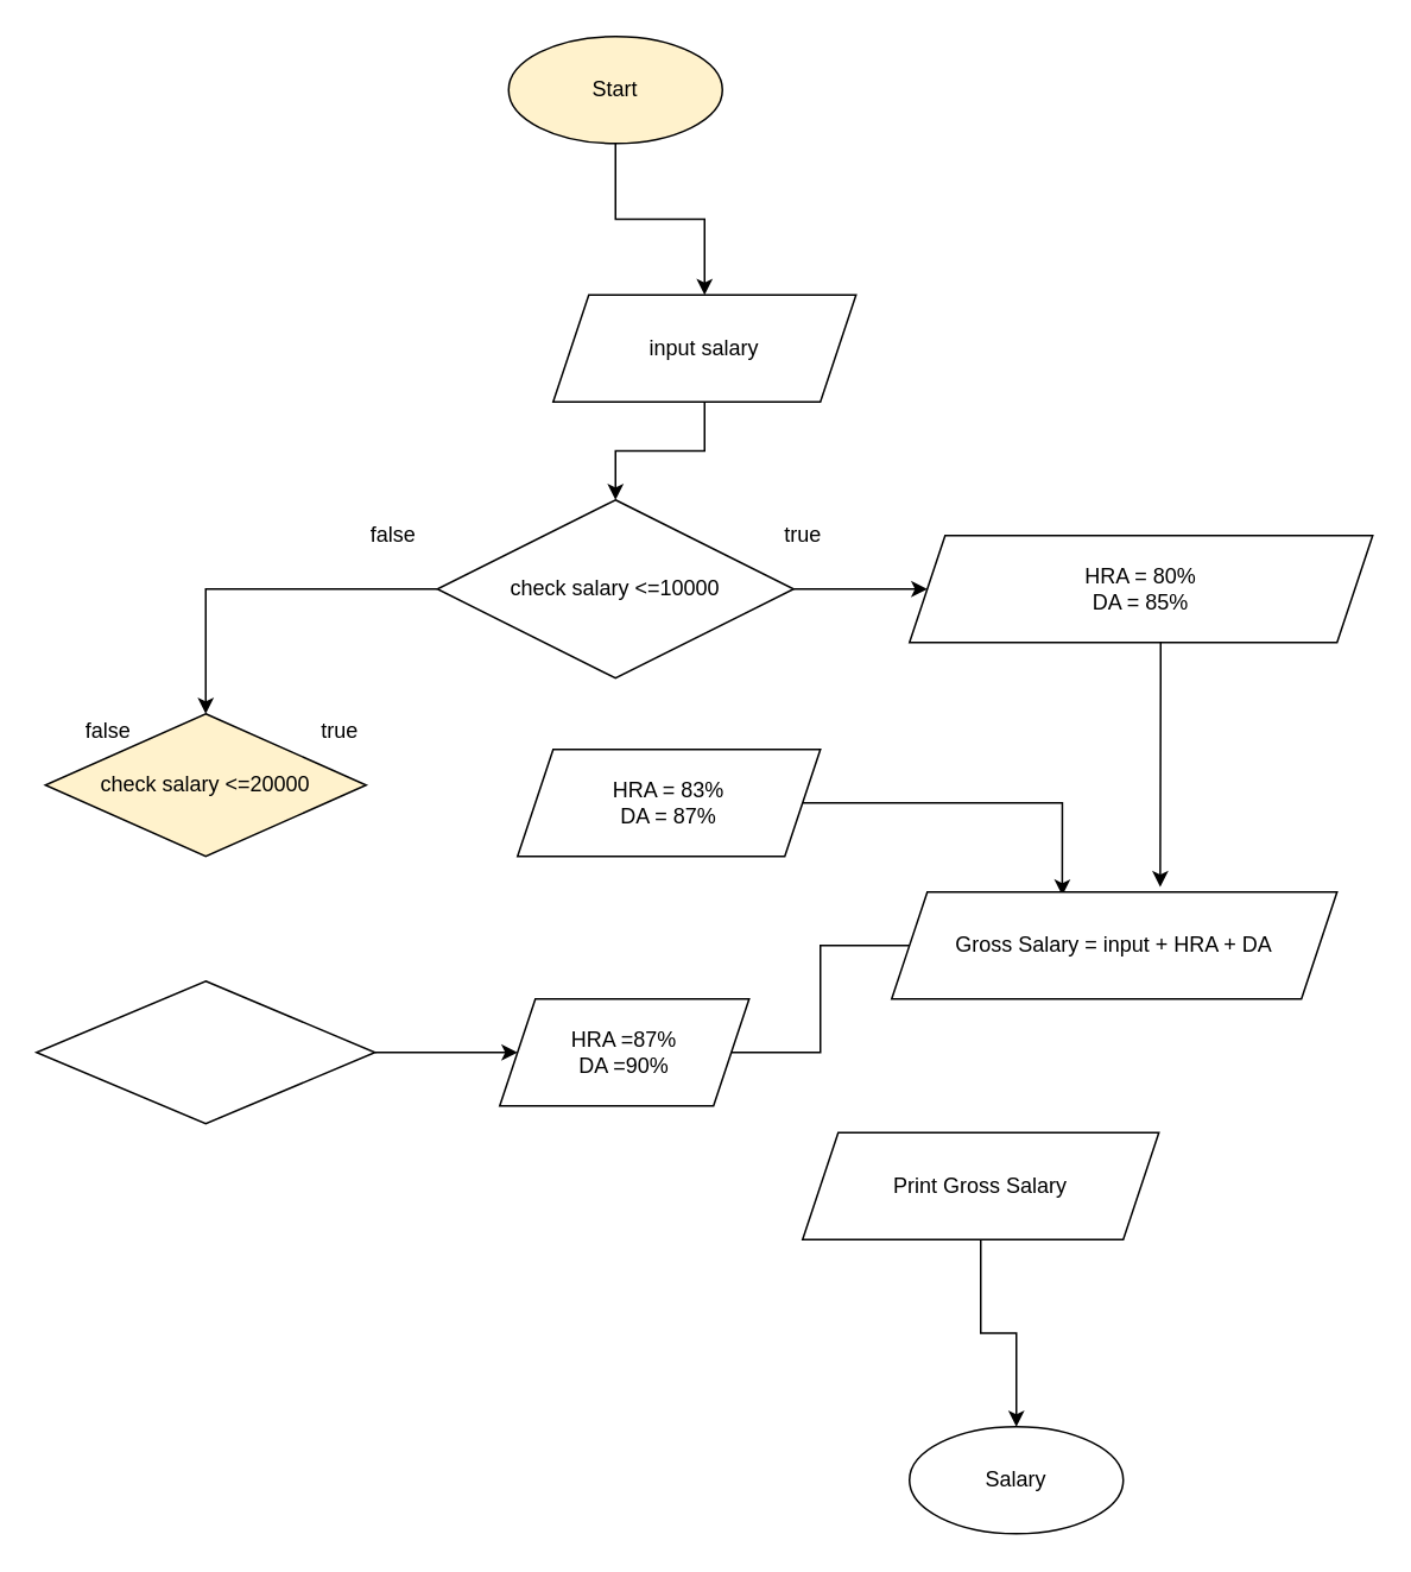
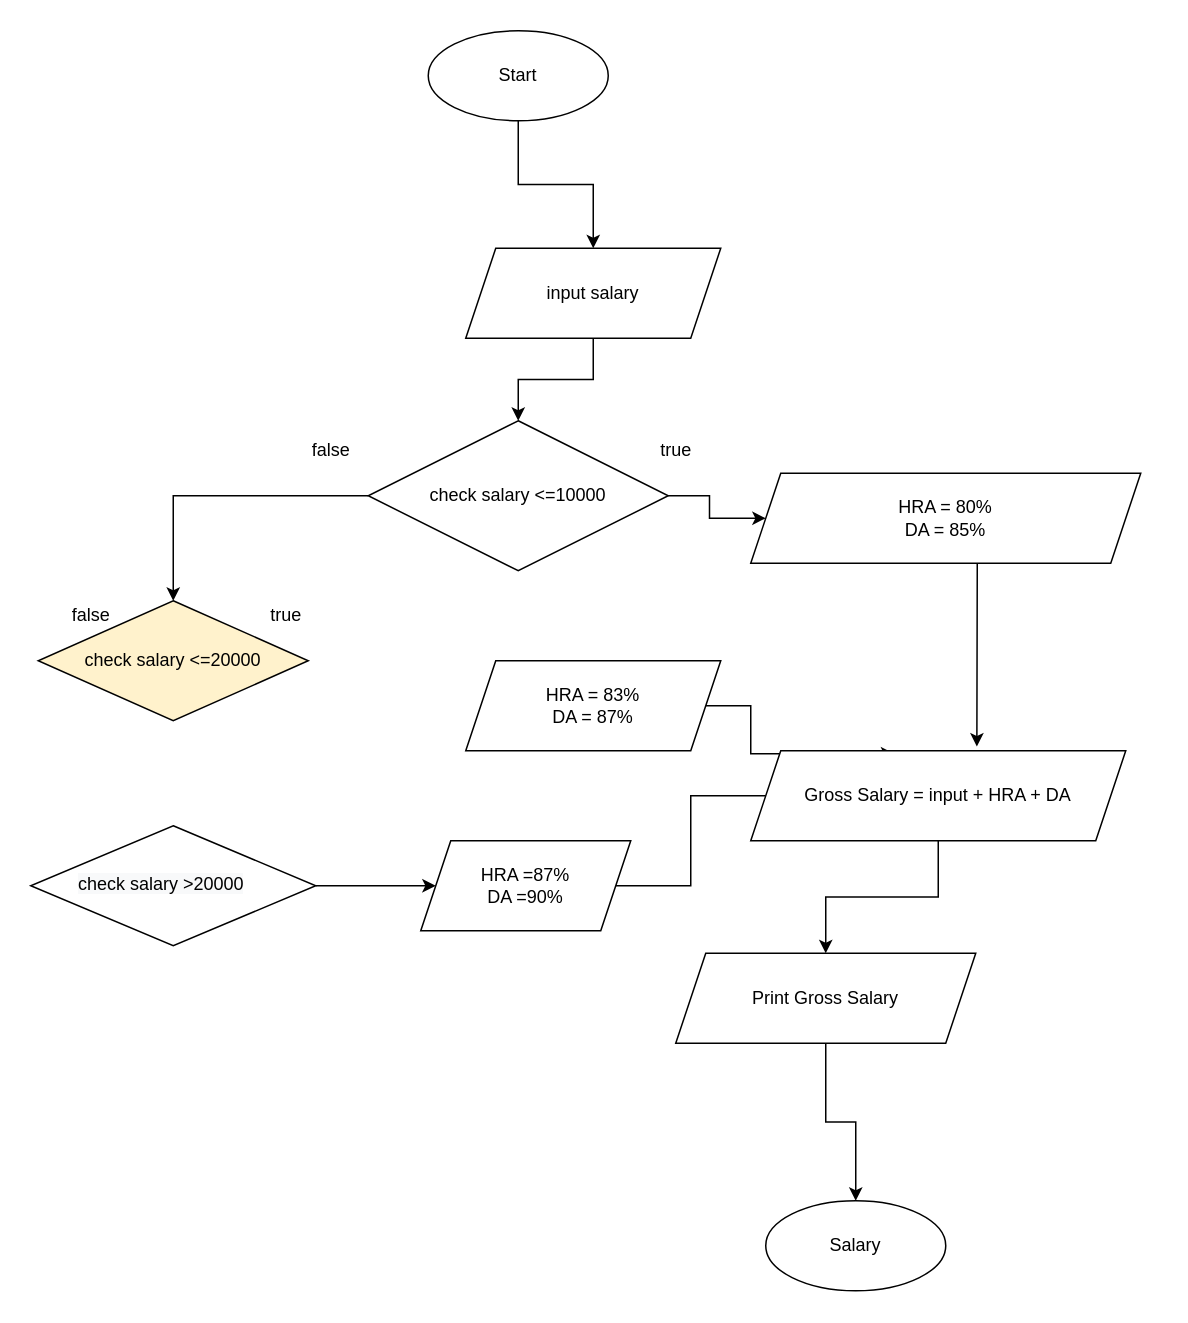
  <mxCell id="0" />
  <mxCell id="1" parent="0" />
  <mxCell id="2" style="edgeStyle=orthogonalEdgeStyle;rounded=0;orthogonalLoop=1;jettySize=auto;html=1;entryX=0.5;entryY=0;entryDx=0;entryDy=0;" edge="1" parent="1" source="3" target="5"><mxGeometry relative="1" as="geometry" /></mxCell>
- <mxCell id="3" value="Start" style="ellipse;whiteSpace=wrap;html=1;fillColor=#fff2cc;" vertex="1" parent="1"><mxGeometry x="285" y="20" width="120" height="60" as="geometry" /></mxCell>
+ <mxCell id="3" value="Start" style="ellipse;whiteSpace=wrap;html=1;" vertex="1" parent="1"><mxGeometry x="285" y="20" width="120" height="60" as="geometry" /></mxCell>
  <mxCell id="4" style="edgeStyle=orthogonalEdgeStyle;rounded=0;orthogonalLoop=1;jettySize=auto;html=1;entryX=0.5;entryY=0;entryDx=0;entryDy=0;" edge="1" parent="1" source="5" target="8"><mxGeometry relative="1" as="geometry" /></mxCell>
  <mxCell id="5" value="input salary" style="shape=parallelogram;perimeter=parallelogramPerimeter;whiteSpace=wrap;html=1;fixedSize=1;" vertex="1" parent="1"><mxGeometry x="310" y="165" width="170" height="60" as="geometry" /></mxCell>
  <mxCell id="6" style="edgeStyle=orthogonalEdgeStyle;rounded=0;orthogonalLoop=1;jettySize=auto;html=1;entryX=0.5;entryY=0;entryDx=0;entryDy=0;" edge="1" parent="1" source="8" target="11"><mxGeometry relative="1" as="geometry" /></mxCell>
  <mxCell id="7" style="edgeStyle=orthogonalEdgeStyle;rounded=0;orthogonalLoop=1;jettySize=auto;html=1;entryX=0;entryY=0.5;entryDx=0;entryDy=0;" edge="1" parent="1" source="8" target="10"><mxGeometry relative="1" as="geometry" /></mxCell>
  <mxCell id="8" value="check salary &amp;lt;=10000" style="rhombus;whiteSpace=wrap;html=1;" vertex="1" parent="1"><mxGeometry x="245" y="280" width="200" height="100" as="geometry" /></mxCell>
  <mxCell id="9" style="edgeStyle=orthogonalEdgeStyle;rounded=0;orthogonalLoop=1;jettySize=auto;html=1;entryX=0.603;entryY=-0.047;entryDx=0;entryDy=0;entryPerimeter=0;" edge="1" parent="1" source="10" target="15"><mxGeometry relative="1" as="geometry"><Array as="points"><mxPoint x="651" y="380" /><mxPoint x="651" y="380" /></Array></mxGeometry></mxCell>
- <mxCell id="10" value="HRA = 80%&lt;br&gt;DA = 85%" style="shape=parallelogram;perimeter=parallelogramPerimeter;whiteSpace=wrap;html=1;fixedSize=1;" vertex="1" parent="1"><mxGeometry x="510" y="300" width="260" height="60" as="geometry" /></mxCell>
+ <mxCell id="10" value="HRA = 80%&lt;br&gt;DA = 85%" style="shape=parallelogram;perimeter=parallelogramPerimeter;whiteSpace=wrap;html=1;fixedSize=1;" vertex="1" parent="1"><mxGeometry x="500" y="315" width="260" height="60" as="geometry" /></mxCell>
  <mxCell id="11" value="&lt;span&gt;check salary &amp;lt;=20000&lt;/span&gt;" style="rhombus;whiteSpace=wrap;html=1;fillColor=#fff2cc;" vertex="1" parent="1"><mxGeometry x="25" y="400" width="180" height="80" as="geometry" /></mxCell>
  <mxCell id="12" style="edgeStyle=orthogonalEdgeStyle;rounded=0;orthogonalLoop=1;jettySize=auto;html=1;entryX=0.383;entryY=0.033;entryDx=0;entryDy=0;entryPerimeter=0;" edge="1" parent="1" source="13" target="15"><mxGeometry relative="1" as="geometry" /></mxCell>
- <mxCell id="13" value="HRA = 83%&lt;br&gt;DA = 87%" style="shape=parallelogram;perimeter=parallelogramPerimeter;whiteSpace=wrap;html=1;fixedSize=1;" vertex="1" parent="1"><mxGeometry x="290" y="420" width="170" height="60" as="geometry" /></mxCell>
+ <mxCell id="13" value="HRA = 83%&lt;br&gt;DA = 87%" style="shape=parallelogram;perimeter=parallelogramPerimeter;whiteSpace=wrap;html=1;fixedSize=1;" vertex="1" parent="1"><mxGeometry x="310" y="440" width="170" height="60" as="geometry" /></mxCell>
+ <mxCell id="14" style="edgeStyle=orthogonalEdgeStyle;rounded=0;orthogonalLoop=1;jettySize=auto;html=1;entryX=0.5;entryY=0;entryDx=0;entryDy=0;" edge="1" parent="1" source="15" target="21"><mxGeometry relative="1" as="geometry" /></mxCell>
  <mxCell id="15" value="Gross Salary = input + HRA + DA" style="shape=parallelogram;perimeter=parallelogramPerimeter;whiteSpace=wrap;html=1;fixedSize=1;" vertex="1" parent="1"><mxGeometry x="500" y="500" width="250" height="60" as="geometry" /></mxCell>
  <mxCell id="16" style="edgeStyle=orthogonalEdgeStyle;rounded=0;orthogonalLoop=1;jettySize=auto;html=1;endArrow=none;" edge="1" parent="1" source="17" target="15"><mxGeometry relative="1" as="geometry" /></mxCell>
  <mxCell id="17" value="HRA =87%&lt;br&gt;DA =90%" style="shape=parallelogram;perimeter=parallelogramPerimeter;whiteSpace=wrap;html=1;fixedSize=1;" vertex="1" parent="1"><mxGeometry x="280" y="560" width="140" height="60" as="geometry" /></mxCell>
  <mxCell id="18" style="edgeStyle=orthogonalEdgeStyle;rounded=0;orthogonalLoop=1;jettySize=auto;html=1;" edge="1" parent="1" source="19" target="17"><mxGeometry relative="1" as="geometry" /></mxCell>
  <mxCell id="19" value="" style="rhombus;whiteSpace=wrap;html=1;" vertex="1" parent="1"><mxGeometry x="20" y="550" width="190" height="80" as="geometry" /></mxCell>
  <mxCell id="20" style="edgeStyle=orthogonalEdgeStyle;rounded=0;orthogonalLoop=1;jettySize=auto;html=1;entryX=0.5;entryY=0;entryDx=0;entryDy=0;" edge="1" parent="1" source="21" target="22"><mxGeometry relative="1" as="geometry" /></mxCell>
  <mxCell id="21" value="Print Gross Salary" style="shape=parallelogram;perimeter=parallelogramPerimeter;whiteSpace=wrap;html=1;fixedSize=1;" vertex="1" parent="1"><mxGeometry x="450" y="635" width="200" height="60" as="geometry" /></mxCell>
  <mxCell id="22" value="Salary" style="ellipse;whiteSpace=wrap;html=1;" vertex="1" parent="1"><mxGeometry x="510" y="800" width="120" height="60" as="geometry" /></mxCell>
  <mxCell id="23" value="false" style="text;html=1;align=center;verticalAlign=middle;resizable=0;points=[];autosize=1;strokeColor=none;fillColor=none;" vertex="1" parent="1"><mxGeometry x="40" y="400" width="40" height="20" as="geometry" /></mxCell>
  <mxCell id="24" value="true" style="text;html=1;align=center;verticalAlign=middle;resizable=0;points=[];autosize=1;strokeColor=none;fillColor=none;" vertex="1" parent="1"><mxGeometry x="170" y="400" width="40" height="20" as="geometry" /></mxCell>
  <mxCell id="25" value="false" style="text;html=1;align=center;verticalAlign=middle;resizable=0;points=[];autosize=1;strokeColor=none;fillColor=none;" vertex="1" parent="1"><mxGeometry x="200" y="290" width="40" height="20" as="geometry" /></mxCell>
  <mxCell id="26" value="true" style="text;html=1;align=center;verticalAlign=middle;resizable=0;points=[];autosize=1;strokeColor=none;fillColor=none;" vertex="1" parent="1"><mxGeometry x="430" y="290" width="40" height="20" as="geometry" /></mxCell>
+ <mxCell id="27" value="&lt;span style=&quot;color: rgb(0 , 0 , 0) ; font-family: &amp;#34;helvetica&amp;#34; ; font-size: 12px ; font-style: normal ; font-weight: 400 ; letter-spacing: normal ; text-align: center ; text-indent: 0px ; text-transform: none ; word-spacing: 0px ; background-color: rgb(248 , 249 , 250) ; display: inline ; float: none&quot;&gt;check salary &amp;gt;20000&lt;/span&gt;" style="text;whiteSpace=wrap;html=1;" vertex="1" parent="1"><mxGeometry x="50" y="575" width="140" height="30" as="geometry" /></mxCell>
